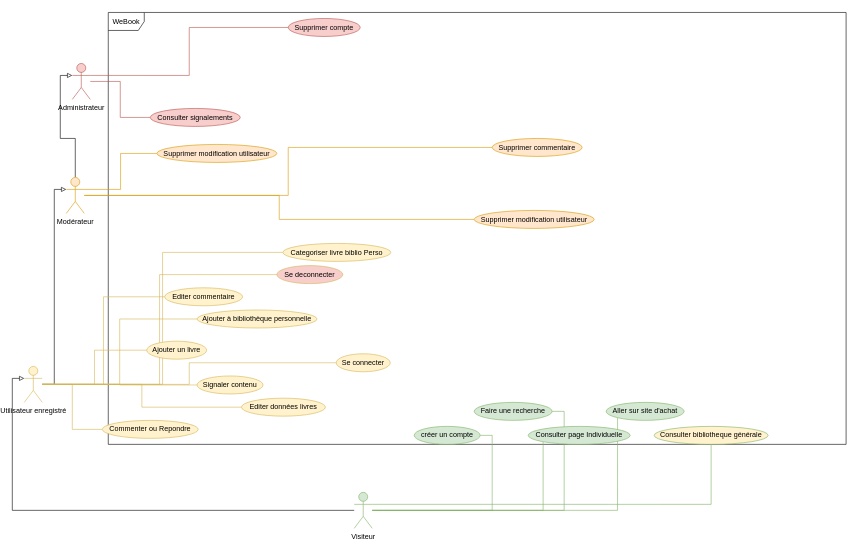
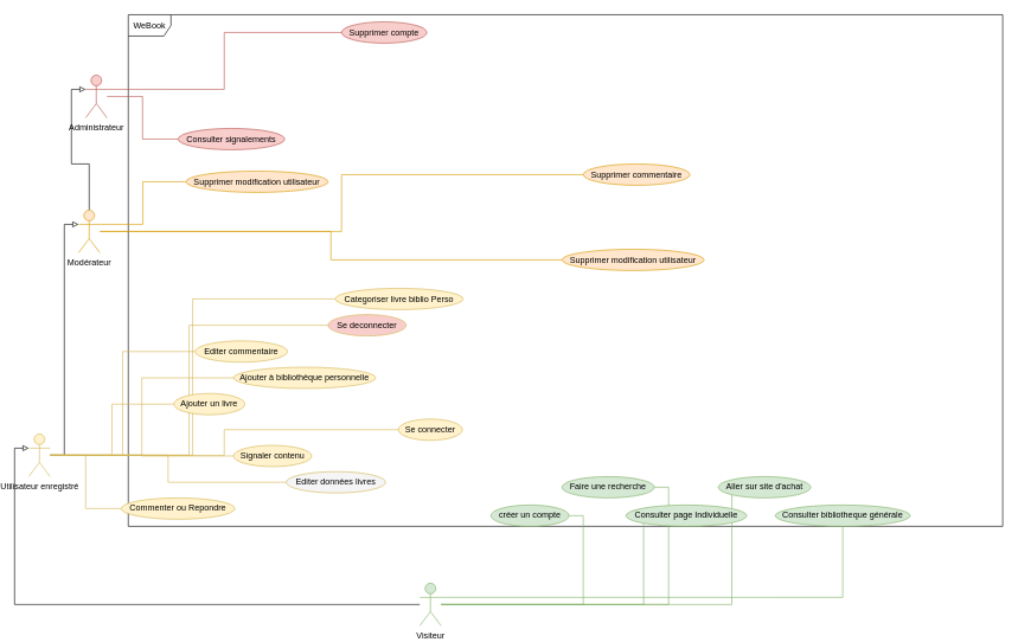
  <mxCell id="0" />
  <mxCell id="1" parent="0" />
  <mxCell id="2" value="WeBook" style="shape=umlFrame;whiteSpace=wrap;html=1;" parent="1" vertex="1"><mxGeometry x="160" y="20" width="1230" height="720" as="geometry" /></mxCell>
  <mxCell id="3" style="edgeStyle=orthogonalEdgeStyle;rounded=0;orthogonalLoop=1;jettySize=auto;html=1;entryX=0;entryY=0.333;entryDx=0;entryDy=0;entryPerimeter=0;endArrow=block;endFill=0;" parent="1" source="9" target="20" edge="1"><mxGeometry relative="1" as="geometry" /></mxCell>
  <mxCell id="4" style="edgeStyle=orthogonalEdgeStyle;rounded=0;orthogonalLoop=1;jettySize=auto;html=1;exitX=1;exitY=0.333;exitDx=0;exitDy=0;exitPerimeter=0;endArrow=none;endFill=0;fillColor=#d5e8d4;strokeColor=#82b366;" parent="1" source="9" target="31" edge="1"><mxGeometry relative="1" as="geometry" /></mxCell>
  <mxCell id="5" style="edgeStyle=orthogonalEdgeStyle;rounded=0;orthogonalLoop=1;jettySize=auto;html=1;entryX=0;entryY=1;entryDx=0;entryDy=0;endArrow=none;endFill=0;fillColor=#d5e8d4;strokeColor=#82b366;" parent="1" source="9" target="29" edge="1"><mxGeometry relative="1" as="geometry" /></mxCell>
  <mxCell id="6" style="edgeStyle=orthogonalEdgeStyle;rounded=0;orthogonalLoop=1;jettySize=auto;html=1;entryX=1;entryY=0.5;entryDx=0;entryDy=0;endArrow=none;endFill=0;fillColor=#d5e8d4;strokeColor=#82b366;" parent="1" source="9" target="32" edge="1"><mxGeometry relative="1" as="geometry" /></mxCell>
  <mxCell id="7" style="edgeStyle=orthogonalEdgeStyle;rounded=0;orthogonalLoop=1;jettySize=auto;html=1;entryX=0;entryY=1;entryDx=0;entryDy=0;endArrow=none;endFill=0;fillColor=#d5e8d4;strokeColor=#82b366;" parent="1" source="9" target="30" edge="1"><mxGeometry relative="1" as="geometry" /></mxCell>
  <mxCell id="8" style="edgeStyle=orthogonalEdgeStyle;rounded=0;orthogonalLoop=1;jettySize=auto;html=1;entryX=1;entryY=0.5;entryDx=0;entryDy=0;endArrow=none;endFill=0;fillColor=#d5e8d4;strokeColor=#82b366;" parent="1" source="9" target="47" edge="1"><mxGeometry relative="1" as="geometry" /></mxCell>
  <mxCell id="9" value="Visiteur" style="shape=umlActor;verticalLabelPosition=bottom;verticalAlign=top;html=1;fillColor=#d5e8d4;strokeColor=#82b366;" parent="1" vertex="1"><mxGeometry x="570" y="820" width="30" height="60" as="geometry" /></mxCell>
  <mxCell id="10" style="edgeStyle=orthogonalEdgeStyle;rounded=0;orthogonalLoop=1;jettySize=auto;html=1;endArrow=block;endFill=0;entryX=0;entryY=0.333;entryDx=0;entryDy=0;entryPerimeter=0;" parent="1" source="20" target="27" edge="1"><mxGeometry relative="1" as="geometry"><mxPoint x="90" y="360" as="targetPoint" /></mxGeometry></mxCell>
  <mxCell id="11" style="edgeStyle=orthogonalEdgeStyle;rounded=0;orthogonalLoop=1;jettySize=auto;html=1;entryX=0;entryY=0.5;entryDx=0;entryDy=0;endArrow=none;endFill=0;fillColor=#fff2cc;strokeColor=#d6b656;" parent="1" source="20" target="39" edge="1"><mxGeometry relative="1" as="geometry" /></mxCell>
  <mxCell id="12" style="edgeStyle=orthogonalEdgeStyle;rounded=0;orthogonalLoop=1;jettySize=auto;html=1;entryX=0;entryY=0.5;entryDx=0;entryDy=0;endArrow=none;endFill=0;fillColor=#fff2cc;strokeColor=#d6b656;" parent="1" source="20" target="34" edge="1"><mxGeometry relative="1" as="geometry" /></mxCell>
  <mxCell id="13" style="edgeStyle=orthogonalEdgeStyle;rounded=0;orthogonalLoop=1;jettySize=auto;html=1;entryX=0;entryY=0.5;entryDx=0;entryDy=0;endArrow=none;endFill=0;fillColor=#fff2cc;strokeColor=#d6b656;" parent="1" source="20" target="40" edge="1"><mxGeometry relative="1" as="geometry" /></mxCell>
  <mxCell id="14" style="edgeStyle=orthogonalEdgeStyle;rounded=0;orthogonalLoop=1;jettySize=auto;html=1;entryX=0;entryY=0.5;entryDx=0;entryDy=0;endArrow=none;endFill=0;fillColor=#fff2cc;strokeColor=#d6b656;" parent="1" source="20" target="38" edge="1"><mxGeometry relative="1" as="geometry" /></mxCell>
  <mxCell id="15" style="edgeStyle=orthogonalEdgeStyle;rounded=0;orthogonalLoop=1;jettySize=auto;html=1;entryX=0;entryY=0.5;entryDx=0;entryDy=0;endArrow=none;endFill=0;fillColor=#fff2cc;strokeColor=#d6b656;" parent="1" source="20" target="33" edge="1"><mxGeometry relative="1" as="geometry" /></mxCell>
  <mxCell id="16" style="edgeStyle=orthogonalEdgeStyle;rounded=0;orthogonalLoop=1;jettySize=auto;html=1;entryX=0;entryY=0.5;entryDx=0;entryDy=0;endArrow=none;endFill=0;fillColor=#fff2cc;strokeColor=#d6b656;" parent="1" source="20" target="37" edge="1"><mxGeometry relative="1" as="geometry" /></mxCell>
  <mxCell id="17" style="edgeStyle=orthogonalEdgeStyle;rounded=0;orthogonalLoop=1;jettySize=auto;html=1;entryX=0;entryY=0.5;entryDx=0;entryDy=0;endArrow=none;endFill=0;fillColor=#fff2cc;strokeColor=#d6b656;" parent="1" source="20" target="36" edge="1"><mxGeometry relative="1" as="geometry" /></mxCell>
  <mxCell id="18" style="edgeStyle=orthogonalEdgeStyle;rounded=0;orthogonalLoop=1;jettySize=auto;html=1;entryX=0;entryY=0.5;entryDx=0;entryDy=0;endArrow=none;endFill=0;fillColor=#fff2cc;strokeColor=#d6b656;" parent="1" source="20" target="35" edge="1"><mxGeometry relative="1" as="geometry" /></mxCell>
  <mxCell id="19" style="edgeStyle=orthogonalEdgeStyle;rounded=0;orthogonalLoop=1;jettySize=auto;html=1;entryX=0;entryY=0.5;entryDx=0;entryDy=0;endArrow=none;endFill=0;fillColor=#fff2cc;strokeColor=#d6b656;" parent="1" source="20" target="28" edge="1"><mxGeometry relative="1" as="geometry" /></mxCell>
  <mxCell id="20" value="&lt;div&gt;Utilisateur enregistré&lt;/div&gt;&lt;div&gt;&lt;br&gt;&lt;/div&gt;" style="shape=umlActor;verticalLabelPosition=bottom;verticalAlign=top;html=1;fillColor=#fff2cc;strokeColor=#d6b656;" parent="1" vertex="1"><mxGeometry x="20" y="610" width="30" height="60" as="geometry" /></mxCell>
  <mxCell id="21" style="edgeStyle=orthogonalEdgeStyle;rounded=0;orthogonalLoop=1;jettySize=auto;html=1;entryX=0;entryY=0.5;entryDx=0;entryDy=0;endArrow=none;endFill=0;fillColor=#f8cecc;strokeColor=#b85450;" parent="1" source="22" target="41" edge="1"><mxGeometry relative="1" as="geometry" /></mxCell>
  <mxCell id="22" value="&lt;div&gt;Administrateur&lt;/div&gt;&lt;div&gt;&lt;br&gt;&lt;/div&gt;" style="shape=umlActor;verticalLabelPosition=bottom;verticalAlign=top;html=1;fillColor=#f8cecc;strokeColor=#b85450;" parent="1" vertex="1"><mxGeometry x="100" y="105" width="30" height="60" as="geometry" /></mxCell>
  <mxCell id="23" style="edgeStyle=orthogonalEdgeStyle;rounded=0;orthogonalLoop=1;jettySize=auto;html=1;exitX=0.5;exitY=0;exitDx=0;exitDy=0;exitPerimeter=0;entryX=0;entryY=0.333;entryDx=0;entryDy=0;entryPerimeter=0;endArrow=block;endFill=0;" parent="1" source="27" target="22" edge="1"><mxGeometry relative="1" as="geometry"><mxPoint x="115" y="180" as="targetPoint" /></mxGeometry></mxCell>
  <mxCell id="24" style="edgeStyle=orthogonalEdgeStyle;rounded=0;orthogonalLoop=1;jettySize=auto;html=1;exitX=1;exitY=0.333;exitDx=0;exitDy=0;exitPerimeter=0;entryX=0;entryY=0.5;entryDx=0;entryDy=0;endArrow=none;endFill=0;fillColor=#ffe6cc;strokeColor=#d79b00;" parent="1" source="27" target="42" edge="1"><mxGeometry relative="1" as="geometry" /></mxCell>
  <mxCell id="25" style="edgeStyle=orthogonalEdgeStyle;rounded=0;orthogonalLoop=1;jettySize=auto;html=1;entryX=0;entryY=0.5;entryDx=0;entryDy=0;endArrow=none;endFill=0;fillColor=#ffe6cc;strokeColor=#d79b00;" parent="1" source="27" target="46" edge="1"><mxGeometry relative="1" as="geometry" /></mxCell>
  <mxCell id="26" style="edgeStyle=orthogonalEdgeStyle;rounded=0;orthogonalLoop=1;jettySize=auto;html=1;entryX=0;entryY=0.5;entryDx=0;entryDy=0;endArrow=none;endFill=0;fillColor=#ffe6cc;strokeColor=#d79b00;" parent="1" source="27" target="43" edge="1"><mxGeometry relative="1" as="geometry" /></mxCell>
  <mxCell id="27" value="Modérateur" style="shape=umlActor;verticalLabelPosition=bottom;verticalAlign=top;html=1;fillColor=#ffe6cc;strokeColor=#d79b00;" parent="1" vertex="1"><mxGeometry x="90" y="295" width="30" height="60" as="geometry" /></mxCell>
  <mxCell id="28" value="Signaler contenu" style="ellipse;whiteSpace=wrap;html=1;fillColor=#fff2cc;strokeColor=#d6b656;" parent="1" vertex="1"><mxGeometry x="308" y="626" width="110" height="30" as="geometry" /></mxCell>
  <mxCell id="29" value="&lt;div&gt;Aller sur site d'achat&lt;/div&gt;" style="ellipse;whiteSpace=wrap;html=1;fillColor=#d5e8d4;strokeColor=#82b366;" parent="1" vertex="1"><mxGeometry x="990" y="670" width="130" height="30" as="geometry" /></mxCell>
  <mxCell id="30" value="Consulter page Individuelle" style="ellipse;whiteSpace=wrap;html=1;fillColor=#d5e8d4;strokeColor=#82b366;" parent="1" vertex="1"><mxGeometry x="860" y="710" width="170" height="30" as="geometry" /></mxCell>
- <mxCell id="31" value="&lt;div&gt;Consulter bibliotheque générale&lt;/div&gt;" style="ellipse;whiteSpace=wrap;html=1;fillColor=#fff2cc;strokeColor=#82b366;" parent="1" vertex="1"><mxGeometry x="1070" y="710" width="190" height="30" as="geometry" /></mxCell>
+ <mxCell id="31" value="&lt;div&gt;Consulter bibliotheque générale&lt;/div&gt;" style="ellipse;whiteSpace=wrap;html=1;fillColor=#d5e8d4;strokeColor=#82b366;" parent="1" vertex="1"><mxGeometry x="1070" y="710" width="190" height="30" as="geometry" /></mxCell>
  <mxCell id="32" value="créer un compte" style="ellipse;whiteSpace=wrap;html=1;fillColor=#d5e8d4;strokeColor=#82b366;" parent="1" vertex="1"><mxGeometry x="670" y="710" width="110" height="30" as="geometry" /></mxCell>
  <mxCell id="33" value="Se connecter" style="ellipse;whiteSpace=wrap;html=1;fillColor=#fff2cc;strokeColor=#d6b656;" parent="1" vertex="1"><mxGeometry x="540" y="589" width="90" height="30" as="geometry" /></mxCell>
- <mxCell id="34" value="Ajouter un livre" style="ellipse;whiteSpace=wrap;html=1;fillColor=#fff2cc;strokeColor=#d6b656;" parent="1" vertex="1"><mxGeometry x="224" y="568" width="100" height="30" as="geometry" /></mxCell>
+ <mxCell id="34" value="Ajouter un livre" style="ellipse;whiteSpace=wrap;html=1;fillColor=#fff2cc;strokeColor=#d6b656;" parent="1" vertex="1"><mxGeometry x="224" y="553" width="100" height="30" as="geometry" /></mxCell>
  <mxCell id="35" value="Ajouter à bibliothèque personnelle" style="ellipse;whiteSpace=wrap;html=1;fillColor=#fff2cc;strokeColor=#d6b656;" parent="1" vertex="1"><mxGeometry x="308" y="516" width="200" height="30" as="geometry" /></mxCell>
  <mxCell id="36" value="Categoriser livre biblio Perso" style="ellipse;whiteSpace=wrap;html=1;fillColor=#fff2cc;strokeColor=#d6b656;" parent="1" vertex="1"><mxGeometry x="451" y="405" width="180" height="30" as="geometry" /></mxCell>
- <mxCell id="37" value="Editer données livres" style="ellipse;whiteSpace=wrap;html=1;fillColor=#fff2cc;strokeColor=#d6b656;" parent="1" vertex="1"><mxGeometry x="382" y="663" width="140" height="30" as="geometry" /></mxCell>
+ <mxCell id="37" value="Editer données livres" style="ellipse;whiteSpace=wrap;html=1;fillColor=#f5f5f5;strokeColor=#d6b656;" parent="1" vertex="1"><mxGeometry x="382" y="663" width="140" height="30" as="geometry" /></mxCell>
  <mxCell id="38" value="Se deconnecter" style="ellipse;whiteSpace=wrap;html=1;fillColor=#f8cecc;strokeColor=#d6b656;" parent="1" vertex="1"><mxGeometry x="441" y="442" width="110" height="30" as="geometry" /></mxCell>
  <mxCell id="39" value="Editer commentaire" style="ellipse;whiteSpace=wrap;html=1;fillColor=#fff2cc;strokeColor=#d6b656;" parent="1" vertex="1"><mxGeometry x="254" y="479" width="130" height="30" as="geometry" /></mxCell>
  <mxCell id="40" value="Commenter ou Repondre" style="ellipse;whiteSpace=wrap;html=1;fillColor=#fff2cc;strokeColor=#d6b656;" parent="1" vertex="1"><mxGeometry x="150" y="700" width="160" height="30" as="geometry" /></mxCell>
  <mxCell id="41" value="Consulter signalements" style="ellipse;whiteSpace=wrap;html=1;fillColor=#f8cecc;strokeColor=#b85450;" parent="1" vertex="1"><mxGeometry x="230" y="180" width="150" height="30" as="geometry" /></mxCell>
  <mxCell id="42" value="Supprimer modification utilisateur" style="ellipse;whiteSpace=wrap;html=1;fillColor=#ffe6cc;strokeColor=#d79b00;" parent="1" vertex="1"><mxGeometry x="241" y="240" width="200" height="30" as="geometry" /></mxCell>
  <mxCell id="43" value="Supprimer modification utilisateur" style="ellipse;whiteSpace=wrap;html=1;fillColor=#ffe6cc;strokeColor=#d79b00;" parent="1" vertex="1"><mxGeometry x="770" y="350" width="200" height="30" as="geometry" /></mxCell>
  <mxCell id="44" value="Supprimer compte" style="ellipse;whiteSpace=wrap;html=1;fillColor=#f8cecc;strokeColor=#b85450;" parent="1" vertex="1"><mxGeometry x="460" y="30" width="120" height="30" as="geometry" /></mxCell>
  <mxCell id="45" value="" style="endArrow=none;html=1;rounded=0;exitX=1;exitY=0.333;exitDx=0;exitDy=0;exitPerimeter=0;entryX=0;entryY=0.5;entryDx=0;entryDy=0;fillColor=#f8cecc;strokeColor=#b85450;edgeStyle=orthogonalEdgeStyle;" parent="1" source="22" target="44" edge="1"><mxGeometry width="50" height="50" relative="1" as="geometry"><mxPoint x="190" y="190" as="sourcePoint" /><mxPoint x="240" y="140" as="targetPoint" /></mxGeometry></mxCell>
  <mxCell id="46" value="&lt;div&gt;Supprimer commentaire&lt;/div&gt;" style="ellipse;whiteSpace=wrap;html=1;fillColor=#ffe6cc;strokeColor=#d79b00;" parent="1" vertex="1"><mxGeometry x="800" y="230" width="150" height="30" as="geometry" /></mxCell>
  <mxCell id="47" value="Faire une recherche" style="ellipse;whiteSpace=wrap;html=1;fillColor=#d5e8d4;strokeColor=#82b366;" parent="1" vertex="1"><mxGeometry x="770" y="670" width="130" height="30" as="geometry" /></mxCell>
